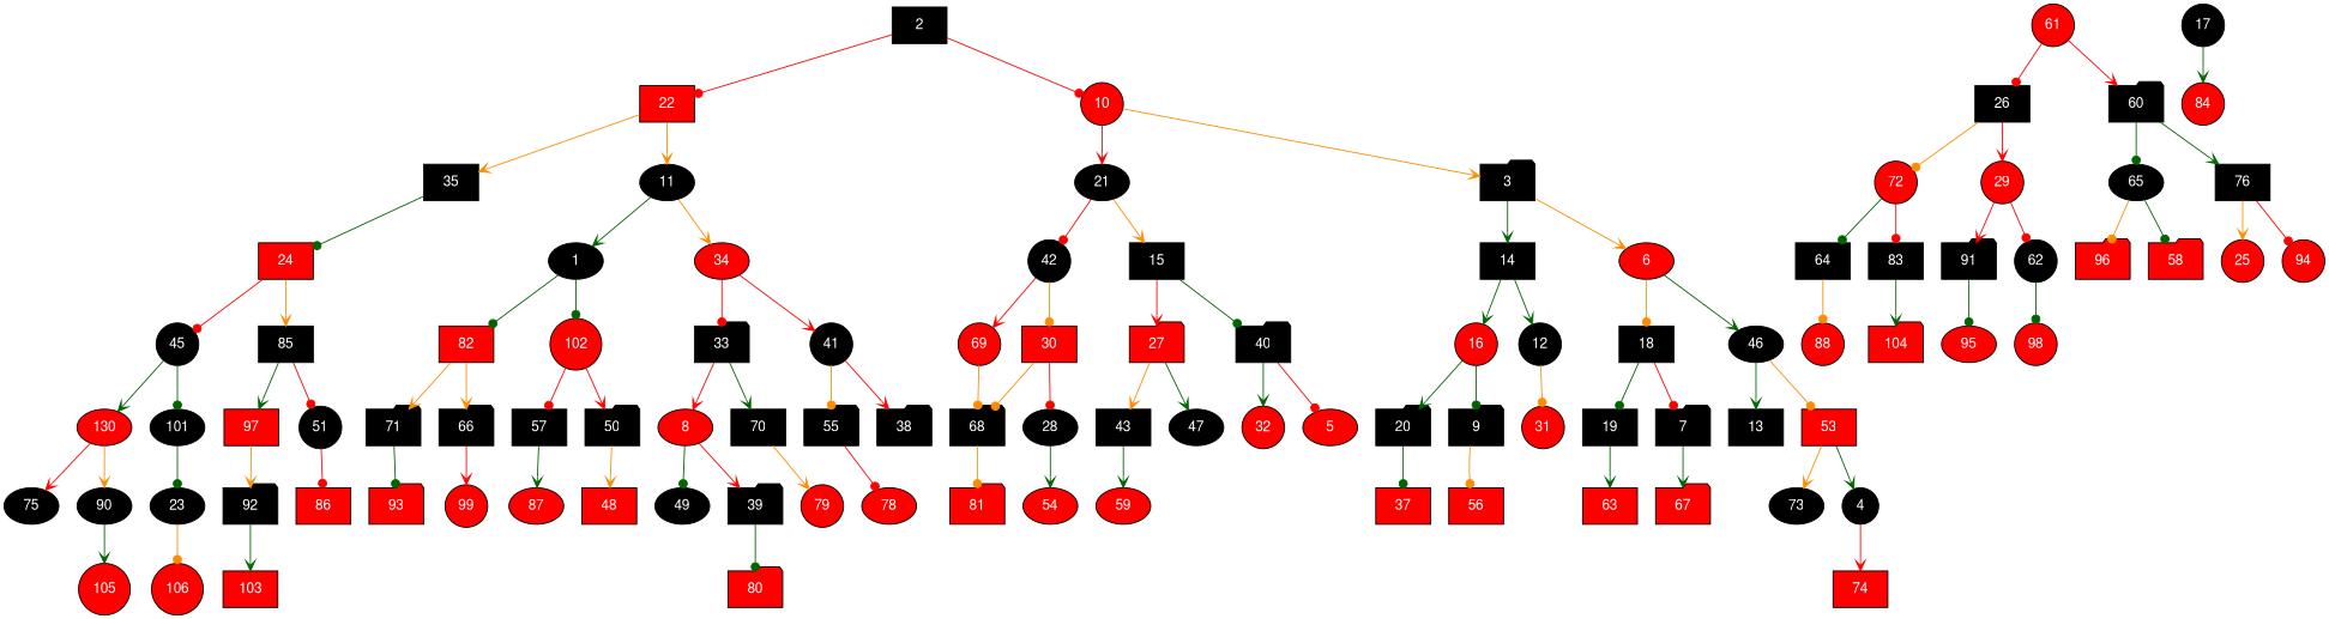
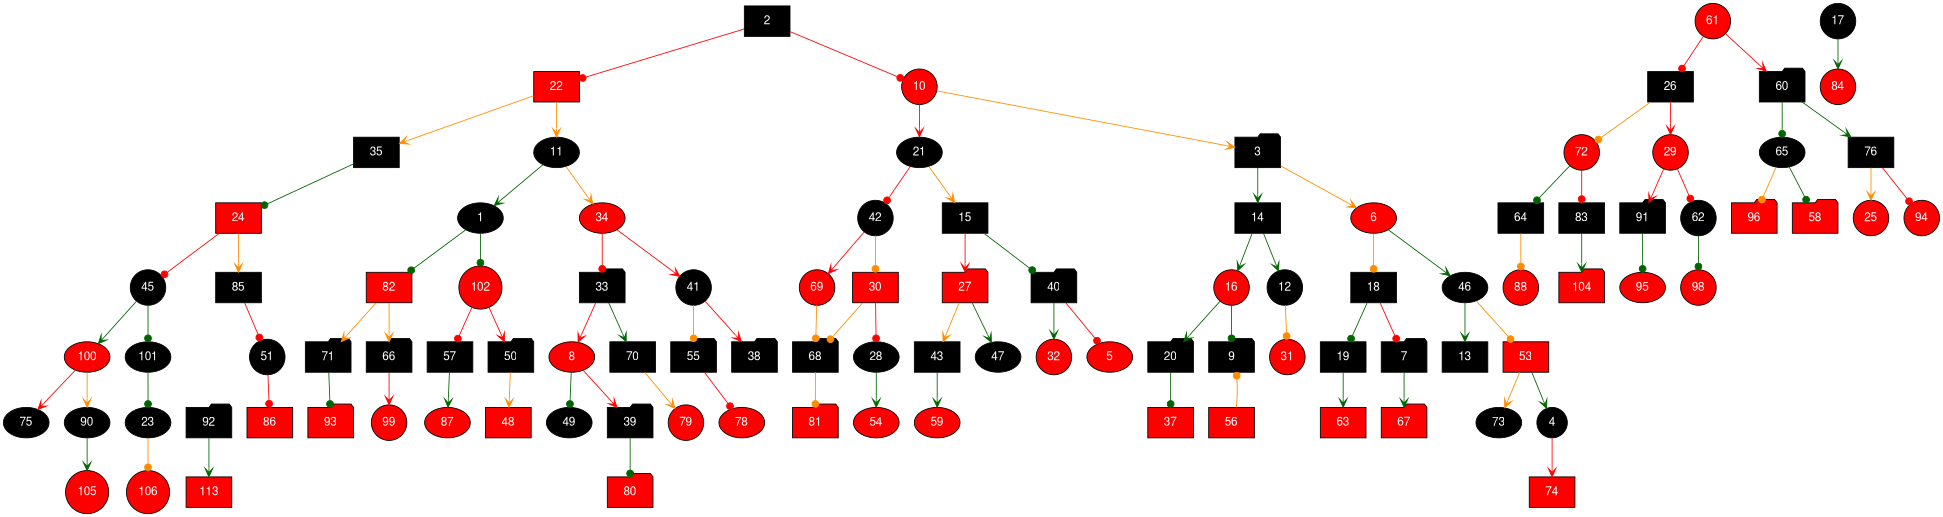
  digraph {
    node [fillcolor=" black" fontcolor=" white" fontname="Helvetica,Arial,sans-serif" shape=box style=filled]
    edge [arrowhead=vee color=darkgreen fontname="Helvetica,Arial,sans-serif"]
    2
    22 [fillcolor=" red"]
    35
    61 [fillcolor=" red" shape=circle]
    26
    72 [fillcolor=" red" shape=circle]
    64
    88 [fillcolor=" red" shape=circle]
    83
    104 [fillcolor=" red" shape=folder]
    29 [fillcolor=" red" shape=circle]
    91 [shape=folder]
    95 [fillcolor=" red" shape=ellipse]
    62 [shape=circle]
    98 [fillcolor=" red" shape=circle]
    60 [shape=folder]
    65 [shape=ellipse]
    96 [fillcolor=" red" shape=folder]
    58 [fillcolor=" red" shape=folder]
    76
    25 [fillcolor=" red" shape=circle]
    94 [fillcolor=" red" shape=circle]
    24 [fillcolor=" red"]
    45 [shape=circle]
-   100 [fillcolor=" red" shape=ellipse label=130]
+   100 [fillcolor=" red" shape=ellipse]
    75 [shape=ellipse]
    90 [shape=ellipse]
    105 [fillcolor=" red" shape=circle]
    101 [shape=ellipse]
    85
-   97 [fillcolor=" red"]
    23 [shape=ellipse]
    106 [fillcolor=" red" shape=circle]
    92 [shape=folder]
-   103 [fillcolor=" red"]
+   103 [fillcolor=" red" label=113]
    51 [shape=circle]
    86 [fillcolor=" red"]
    11 [shape=ellipse]
    1 [shape=ellipse]
    82 [fillcolor=" red"]
    71 [shape=folder]
    93 [fillcolor=" red" shape=folder]
    66 [shape=folder]
    99 [fillcolor=" red" shape=circle]
    102 [fillcolor=" red" shape=circle]
    57
    87 [fillcolor=" red" shape=ellipse]
    50 [shape=folder]
    48 [fillcolor=" red"]
    34 [fillcolor=" red" shape=ellipse]
    33 [shape=folder]
    8 [fillcolor=" red" shape=ellipse]
    49 [shape=ellipse]
    39 [shape=folder]
    80 [fillcolor=" red" shape=folder]
    70
    79 [fillcolor=" red" shape=circle]
    41 [shape=circle]
    55 [shape=folder]
    78 [fillcolor=" red" shape=ellipse]
    38 [shape=folder]
    10 [fillcolor=" red" shape=circle]
    21 [shape=ellipse]
    42 [shape=circle]
    69 [fillcolor=" red" shape=circle]
    68 [shape=folder]
    81 [fillcolor=" red" shape=folder]
    30 [fillcolor=" red"]
    17 [shape=circle]
    84 [fillcolor=" red" shape=circle]
    28 [shape=ellipse]
    54 [fillcolor=" red" shape=ellipse]
    15
    27 [fillcolor=" red" shape=folder]
    43
    59 [fillcolor=" red" shape=ellipse]
    47 [shape=ellipse]
    40 [shape=folder]
    32 [fillcolor=" red" shape=circle]
    5 [fillcolor=" red" shape=ellipse]
    3 [shape=folder]
    14
    16 [fillcolor=" red" shape=circle]
    20 [shape=folder]
    37 [fillcolor=" red"]
    9 [shape=folder]
    56 [fillcolor=" red"]
    12 [shape=circle]
    31 [fillcolor=" red" shape=circle]
    6 [fillcolor=" red" shape=ellipse]
    18
    19
    63 [fillcolor=" red"]
    7 [shape=folder]
    67 [fillcolor=" red" shape=folder]
    46 [shape=ellipse]
    13
    53 [fillcolor=" red"]
    73 [shape=ellipse]
    4 [shape=circle]
    74 [fillcolor=" red"]
    subgraph sub_1 {
      2
      22
      35
      61
      26
      72
      64
      88
      83
      104
      29
      91
      95
      62
      98
      60
      65
      96
      58
      76
      25
      94
      24
      45
      100
      75
      90
      105
      101
      85
-     97
      23
      106
      92
      103
      51
      86
      11
      1
      82
      71
      93
      66
      99
      102
      57
      87
      50
      48
      34
      33
      8
      49
      39
      80
      70
      79
      41
      55
      78
      38
      10
      21
      42
      69
      68
      81
      30
      17
      84
      28
      54
      15
      27
      43
      59
      47
      40
      32
      5
      3
      14
      16
      20
      37
      9
      56
      12
      31
      6
      18
      19
      63
      7
      67
      46
      13
      53
      73
      4
      74
    }
    2 -> 22 [arrowhead=dot color=red]
    2 -> 10 [arrowhead=dot color=red]
    22 -> 35 [color=darkorange]
    22 -> 11 [color=darkorange]
    35 -> 24 [arrowhead=dot]
    61 -> 26 [arrowhead=dot color=red]
    61 -> 60 [color=red]
    26 -> 72 [arrowhead=dot color=darkorange]
    26 -> 29 [color=red]
    72 -> 64 [arrowhead=dot]
    72 -> 83 [arrowhead=dot color=red]
    64 -> 88 [arrowhead=dot color=darkorange]
    83 -> 104
    29 -> 91 [color=red]
    29 -> 62 [arrowhead=dot color=red]
    91 -> 95 [arrowhead=dot]
    62 -> 98 [arrowhead=dot]
    60 -> 65 [arrowhead=dot]
    60 -> 76
    65 -> 96 [arrowhead=dot color=darkorange]
    65 -> 58 [arrowhead=dot]
    76 -> 25 [color=darkorange]
    76 -> 94 [arrowhead=dot color=red]
    24 -> 45 [arrowhead=dot color=red]
    24 -> 85 [color=darkorange]
    45 -> 100
    45 -> 101 [arrowhead=dot]
    100 -> 75 [color=red]
    100 -> 90 [color=darkorange]
    90 -> 105
    101 -> 23 [arrowhead=dot]
-   85 -> 97
    85 -> 51 [arrowhead=dot color=red]
-   97 -> 92 [color=darkorange]
    23 -> 106 [arrowhead=dot color=darkorange]
    92 -> 103
    51 -> 86 [arrowhead=dot color=red]
    11 -> 1
    11 -> 34 [color=darkorange]
    1 -> 82 [arrowhead=dot]
    1 -> 102 [arrowhead=dot]
    82 -> 71 [color=darkorange]
    82 -> 66 [color=darkorange]
    71 -> 93 [arrowhead=dot]
    66 -> 99 [color=red]
    102 -> 57 [arrowhead=dot color=red]
    102 -> 50 [color=red]
    57 -> 87
    50 -> 48 [color=darkorange]
    34 -> 33 [arrowhead=dot color=red]
    34 -> 41 [color=red]
    33 -> 8 [color=red]
    33 -> 70
    8 -> 49 [arrowhead=dot]
    8 -> 39 [color=red]
    39 -> 80 [arrowhead=dot]
    70 -> 79 [color=darkorange]
    41 -> 55 [arrowhead=dot color=darkorange]
    41 -> 38 [color=red]
    55 -> 78 [arrowhead=dot color=red]
    10 -> 21 [color=red]
    10 -> 3 [color=darkorange]
    21 -> 42 [arrowhead=dot color=red]
    21 -> 15 [color=darkorange]
    42 -> 69 [color=red]
    42 -> 30 [arrowhead=dot color=darkorange]
    69 -> 68 [arrowhead=dot color=darkorange]
    68 -> 81 [arrowhead=dot color=darkorange]
    30 -> 68 [arrowhead=dot color=darkorange]
    30 -> 28 [arrowhead=dot color=red]
    17 -> 84
    28 -> 54
    15 -> 27 [color=red]
    15 -> 40 [arrowhead=dot]
    27 -> 43 [color=darkorange]
    27 -> 47
    43 -> 59
    40 -> 32
    40 -> 5 [arrowhead=dot color=red]
    3 -> 14
    3 -> 6 [color=darkorange]
    14 -> 16
    14 -> 12
    16 -> 20
    16 -> 9 [arrowhead=dot]
    20 -> 37 [arrowhead=dot]
-   9 -> 56 [arrowhead=dot color=darkorange]
+   56 -> 9 [arrowhead=dot color=darkorange]
    12 -> 31 [arrowhead=dot color=darkorange]
    6 -> 18 [arrowhead=dot color=darkorange]
    6 -> 46
    18 -> 19 [arrowhead=dot]
    18 -> 7 [arrowhead=dot color=red]
    19 -> 63
    7 -> 67
    46 -> 13
    46 -> 53 [arrowhead=dot color=darkorange]
    53 -> 73 [color=darkorange]
    53 -> 4
    4 -> 74 [color=red]
  }
